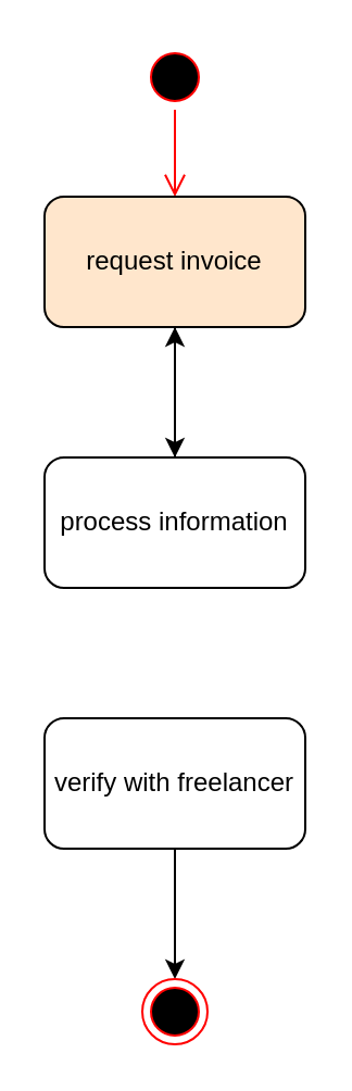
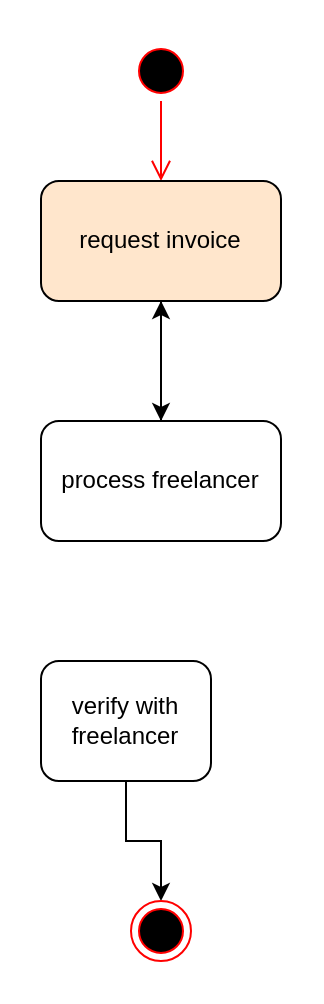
  <mxCell id="0" />
  <mxCell id="1" parent="0" />
  <mxCell id="2" value="" style="ellipse;html=1;shape=startState;fillColor=#000000;strokeColor=#ff0000;" vertex="1" parent="1"><mxGeometry x="65" y="20" width="30" height="30" as="geometry" /></mxCell>
  <mxCell id="3" value="" style="edgeStyle=orthogonalEdgeStyle;html=1;verticalAlign=bottom;endArrow=open;endSize=8;strokeColor=#ff0000;rounded=0;entryX=0.5;entryY=0;entryDx=0;entryDy=0;" edge="1" source="2" parent="1" target="4"><mxGeometry relative="1" as="geometry"><mxPoint x="80" y="110" as="targetPoint" /></mxGeometry></mxCell>
  <mxCell id="4" value="request invoice" style="rounded=1;whiteSpace=wrap;html=1;fillColor=#ffe6cc;" vertex="1" parent="1"><mxGeometry x="20" y="90" width="120" height="60" as="geometry" /></mxCell>
  <mxCell id="5" value="" style="endArrow=classic;html=1;rounded=0;exitX=0.5;exitY=1;exitDx=0;exitDy=0;" edge="1" parent="1" source="4"><mxGeometry width="50" height="50" relative="1" as="geometry"><mxPoint x="105" y="240" as="sourcePoint" /><mxPoint x="80" y="210" as="targetPoint" /></mxGeometry></mxCell>
  <mxCell id="6" value="" style="edgeStyle=orthogonalEdgeStyle;rounded=0;orthogonalLoop=1;jettySize=auto;html=1;" edge="1" parent="1" source="7" target="4"><mxGeometry relative="1" as="geometry" /></mxCell>
- <mxCell id="7" value="process information" style="rounded=1;whiteSpace=wrap;html=1;" vertex="1" parent="1"><mxGeometry x="20" y="210" width="120" height="60" as="geometry" /></mxCell>
+ <mxCell id="7" value="process freelancer" style="rounded=1;whiteSpace=wrap;html=1;" vertex="1" parent="1"><mxGeometry x="20" y="210" width="120" height="60" as="geometry" /></mxCell>
  <mxCell id="8" value="" style="edgeStyle=orthogonalEdgeStyle;rounded=0;orthogonalLoop=1;jettySize=auto;html=1;" edge="1" parent="1" source="9" target="10"><mxGeometry relative="1" as="geometry" /></mxCell>
- <mxCell id="9" value="verify with freelancer" style="rounded=1;whiteSpace=wrap;html=1;" vertex="1" parent="1"><mxGeometry x="20" y="330" width="120" height="60" as="geometry" /></mxCell>
+ <mxCell id="9" value="verify with freelancer" style="rounded=1;whiteSpace=wrap;html=1;" vertex="1" parent="1"><mxGeometry x="20" y="330" width="85" height="60" as="geometry" /></mxCell>
  <mxCell id="10" value="" style="ellipse;html=1;shape=endState;fillColor=#000000;strokeColor=#ff0000;" vertex="1" parent="1"><mxGeometry x="65" y="450" width="30" height="30" as="geometry" /></mxCell>
